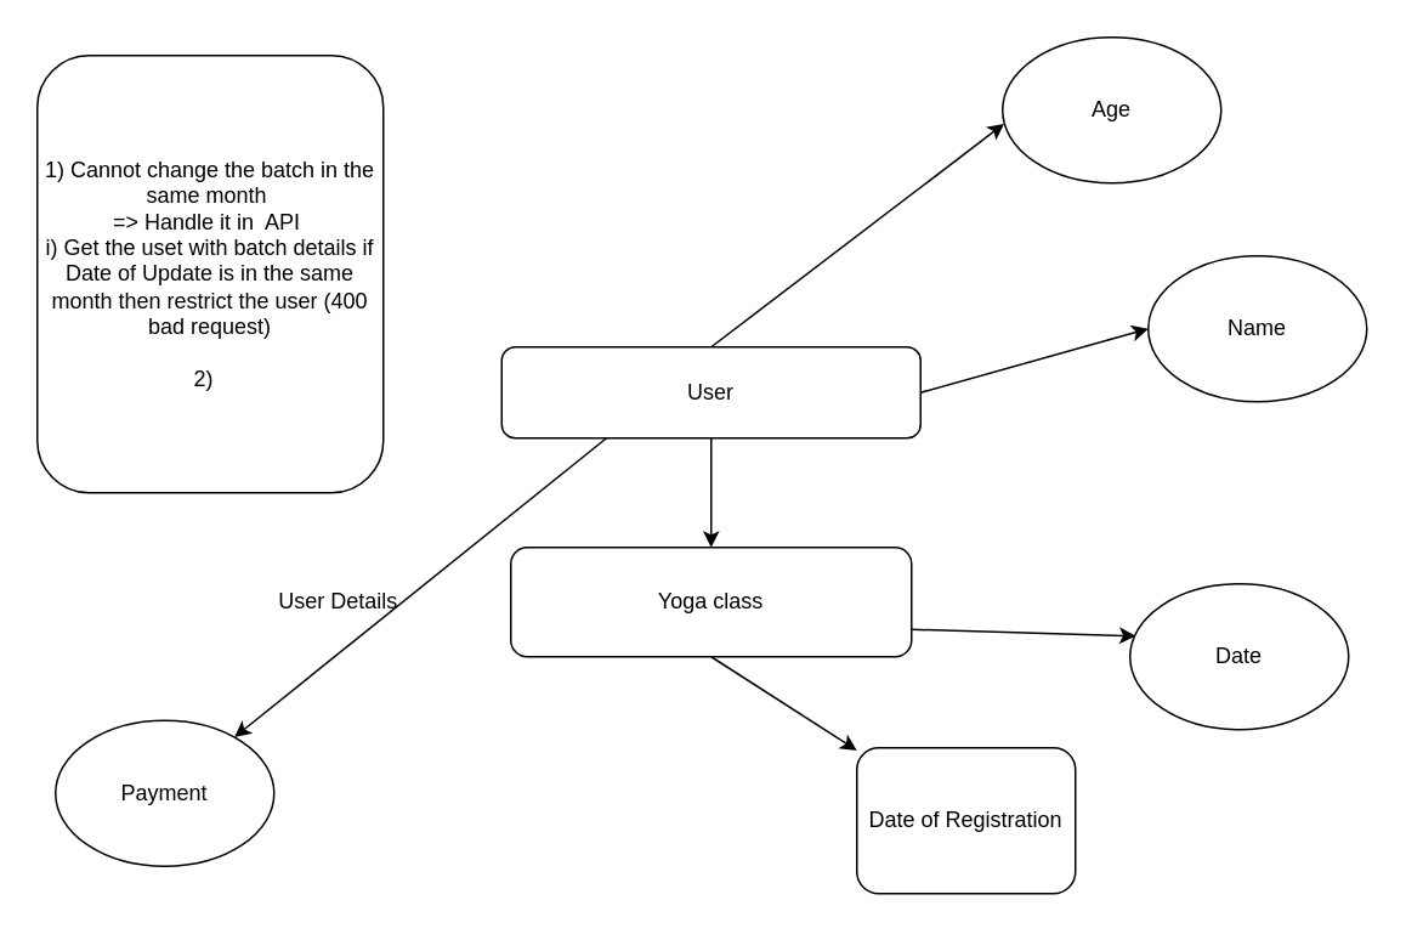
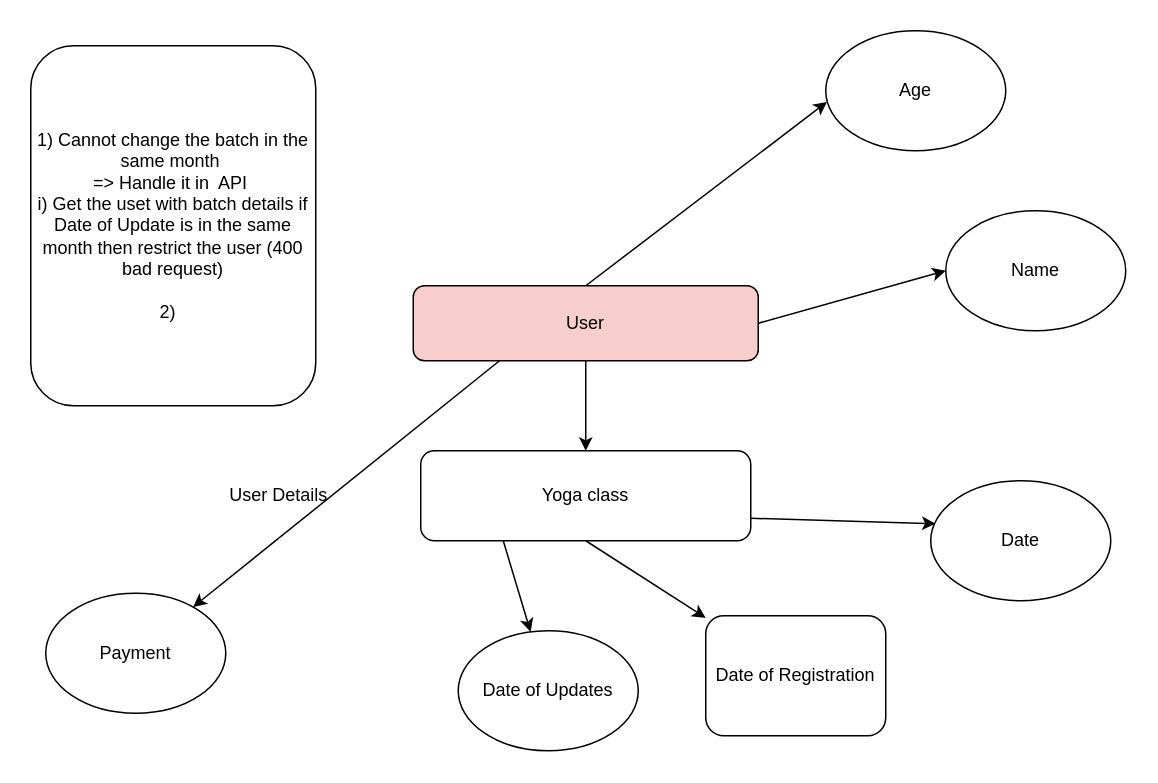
  <mxCell id="0" />
  <mxCell id="1" parent="0" />
  <mxCell id="2" style="edgeStyle=none;rounded=0;orthogonalLoop=1;jettySize=auto;html=1;exitX=1;exitY=0.5;exitDx=0;exitDy=0;entryX=0;entryY=0.5;entryDx=0;entryDy=0;" edge="1" parent="1" source="6" target="12"><mxGeometry relative="1" as="geometry"><mxPoint x="570" y="110" as="targetPoint" /></mxGeometry></mxCell>
  <mxCell id="3" style="edgeStyle=none;rounded=0;orthogonalLoop=1;jettySize=auto;html=1;exitX=0.5;exitY=0;exitDx=0;exitDy=0;entryX=0.007;entryY=0.593;entryDx=0;entryDy=0;entryPerimeter=0;" edge="1" parent="1" source="6" target="13"><mxGeometry relative="1" as="geometry" /></mxCell>
  <mxCell id="4" style="edgeStyle=none;rounded=0;orthogonalLoop=1;jettySize=auto;html=1;exitX=0.5;exitY=1;exitDx=0;exitDy=0;entryX=0.5;entryY=0;entryDx=0;entryDy=0;" edge="1" parent="1" source="6" target="10"><mxGeometry relative="1" as="geometry" /></mxCell>
  <mxCell id="5" style="edgeStyle=none;rounded=0;orthogonalLoop=1;jettySize=auto;html=1;exitX=0.25;exitY=1;exitDx=0;exitDy=0;" edge="1" parent="1" source="6" target="17"><mxGeometry relative="1" as="geometry" /></mxCell>
- <mxCell id="6" value="User" style="rounded=1;whiteSpace=wrap;html=1;" vertex="1" parent="1"><mxGeometry x="275" y="190" width="230" height="50" as="geometry" /></mxCell>
+ <mxCell id="6" value="User" style="rounded=1;whiteSpace=wrap;html=1;fillColor=#f8cecc;" vertex="1" parent="1"><mxGeometry x="275" y="190" width="230" height="50" as="geometry" /></mxCell>
  <mxCell id="7" style="rounded=0;orthogonalLoop=1;jettySize=auto;html=1;exitX=1;exitY=0.75;exitDx=0;exitDy=0;entryX=0.027;entryY=0.358;entryDx=0;entryDy=0;entryPerimeter=0;" edge="1" parent="1" source="10" target="11"><mxGeometry relative="1" as="geometry" /></mxCell>
  <mxCell id="8" style="edgeStyle=none;rounded=0;orthogonalLoop=1;jettySize=auto;html=1;exitX=0.5;exitY=1;exitDx=0;exitDy=0;" edge="1" parent="1" source="10" target="14"><mxGeometry relative="1" as="geometry" /></mxCell>
+ <mxCell id="9" style="edgeStyle=none;rounded=0;orthogonalLoop=1;jettySize=auto;html=1;exitX=0.25;exitY=1;exitDx=0;exitDy=0;" edge="1" parent="1" source="10" target="16"><mxGeometry relative="1" as="geometry" /></mxCell>
  <mxCell id="10" value="Yoga class" style="rounded=1;whiteSpace=wrap;html=1;" vertex="1" parent="1"><mxGeometry x="280" y="300" width="220" height="60" as="geometry" /></mxCell>
  <mxCell id="11" value="Date" style="ellipse;whiteSpace=wrap;html=1;" vertex="1" parent="1"><mxGeometry x="620" y="320" width="120" height="80" as="geometry" /></mxCell>
  <mxCell id="12" value="Name" style="ellipse;whiteSpace=wrap;html=1;" vertex="1" parent="1"><mxGeometry x="630" y="140" width="120" height="80" as="geometry" /></mxCell>
  <mxCell id="13" value="Age" style="ellipse;whiteSpace=wrap;html=1;" vertex="1" parent="1"><mxGeometry x="550" y="20" width="120" height="80" as="geometry" /></mxCell>
  <mxCell id="14" value="Date of Registration" style="whiteSpace=wrap;html=1;rounded=1;" vertex="1" parent="1"><mxGeometry x="470" y="410" width="120" height="80" as="geometry" /></mxCell>
  <mxCell id="15" value="1) Cannot change the batch in the same month&amp;nbsp;&lt;br&gt;=&amp;gt; Handle it in&amp;nbsp; API&amp;nbsp;&lt;br&gt;i) Get the uset with batch details if Date of Update is in the same month then restrict the user (400 bad request)&lt;br&gt;&lt;br&gt;2)&amp;nbsp;&amp;nbsp;" style="rounded=1;whiteSpace=wrap;html=1;" vertex="1" parent="1"><mxGeometry x="20" y="30" width="190" height="240" as="geometry" /></mxCell>
+ <mxCell id="16" value="Date of Updates" style="ellipse;whiteSpace=wrap;html=1;" vertex="1" parent="1"><mxGeometry x="305" y="420" width="120" height="80" as="geometry" /></mxCell>
  <mxCell id="17" value="Payment" style="ellipse;whiteSpace=wrap;html=1;" vertex="1" parent="1"><mxGeometry x="30" y="395" width="120" height="80" as="geometry" /></mxCell>
  <mxCell id="18" value="User Details" style="text;html=1;align=center;verticalAlign=middle;resizable=0;points=[];autosize=1;strokeColor=none;fillColor=none;" vertex="1" parent="1"><mxGeometry x="140" y="315" width="90" height="30" as="geometry" /></mxCell>
